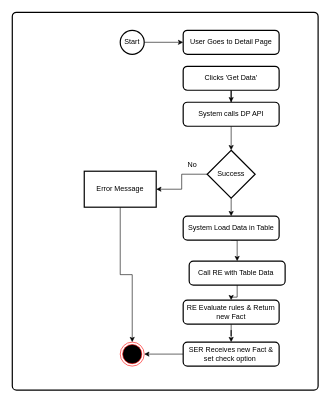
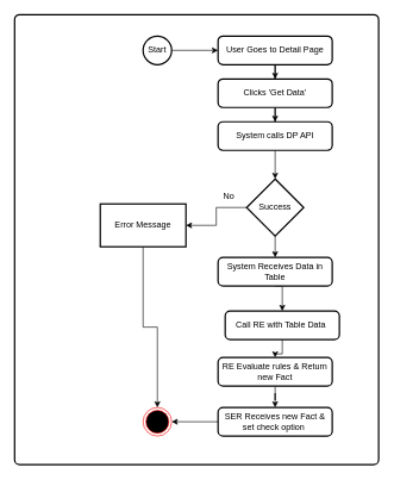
  <mxCell id="0" />
  <mxCell id="1" parent="0" />
  <mxCell id="2" value="" style="rounded=1;whiteSpace=wrap;html=1;absoluteArcSize=1;arcSize=14;strokeWidth=2;" vertex="1" parent="1"><mxGeometry x="20" y="20" width="510" height="630" as="geometry" /></mxCell>
  <mxCell id="3" value="" style="edgeStyle=orthogonalEdgeStyle;rounded=0;orthogonalLoop=1;jettySize=auto;html=1;" edge="1" parent="1" source="4" target="6"><mxGeometry relative="1" as="geometry" /></mxCell>
  <mxCell id="4" value="Start" style="strokeWidth=2;html=1;shape=mxgraph.flowchart.start_2;whiteSpace=wrap;" vertex="1" parent="1"><mxGeometry x="200" y="50" width="40" height="40" as="geometry" /></mxCell>
+ <mxCell id="5" value="" style="edgeStyle=orthogonalEdgeStyle;rounded=0;orthogonalLoop=1;jettySize=auto;html=1;" edge="1" parent="1" source="6" target="8"><mxGeometry relative="1" as="geometry" /></mxCell>
  <mxCell id="6" value="User Goes to Detail Page" style="rounded=1;whiteSpace=wrap;html=1;absoluteArcSize=1;arcSize=14;strokeWidth=2;" vertex="1" parent="1"><mxGeometry x="305" y="50" width="160" height="40" as="geometry" /></mxCell>
  <mxCell id="7" value="" style="edgeStyle=orthogonalEdgeStyle;rounded=0;orthogonalLoop=1;jettySize=auto;html=1;" edge="1" parent="1" source="8" target="14"><mxGeometry relative="1" as="geometry" /></mxCell>
  <mxCell id="8" value="Clicks 'Get Data'" style="rounded=1;whiteSpace=wrap;html=1;absoluteArcSize=1;arcSize=14;strokeWidth=2;" vertex="1" parent="1"><mxGeometry x="305" y="110" width="160" height="40" as="geometry" /></mxCell>
  <mxCell id="9" style="edgeStyle=orthogonalEdgeStyle;rounded=0;orthogonalLoop=1;jettySize=auto;html=1;exitX=0.5;exitY=1;exitDx=0;exitDy=0;entryX=0.5;entryY=0;entryDx=0;entryDy=0;" edge="1" parent="1" source="10" target="11"><mxGeometry relative="1" as="geometry" /></mxCell>
- <mxCell id="10" value="System Load Data in Table" style="rounded=1;whiteSpace=wrap;html=1;absoluteArcSize=1;arcSize=14;strokeWidth=2;" vertex="1" parent="1"><mxGeometry x="305" y="360" width="160" height="40" as="geometry" /></mxCell>
+ <mxCell id="10" value="System Receives Data in Table" style="rounded=1;whiteSpace=wrap;html=1;absoluteArcSize=1;arcSize=14;strokeWidth=2;" vertex="1" parent="1"><mxGeometry x="305" y="360" width="160" height="40" as="geometry" /></mxCell>
  <mxCell id="11" value="Call RE with Table Data&amp;nbsp;" style="rounded=1;whiteSpace=wrap;html=1;absoluteArcSize=1;arcSize=14;strokeWidth=2;" vertex="1" parent="1"><mxGeometry x="315" y="435" width="160" height="40" as="geometry" /></mxCell>
  <mxCell id="12" value="" style="ellipse;html=1;shape=endState;fillColor=#000000;strokeColor=#ff0000;" vertex="1" parent="1"><mxGeometry x="200" y="570" width="40" height="40" as="geometry" /></mxCell>
  <mxCell id="13" value="" style="edgeStyle=orthogonalEdgeStyle;rounded=0;orthogonalLoop=1;jettySize=auto;html=1;" edge="1" parent="1" source="14" target="16"><mxGeometry relative="1" as="geometry" /></mxCell>
  <mxCell id="14" value="System calls DP API" style="rounded=1;whiteSpace=wrap;html=1;absoluteArcSize=1;arcSize=14;strokeWidth=2;" vertex="1" parent="1"><mxGeometry x="305" y="170" width="160" height="40" as="geometry" /></mxCell>
  <mxCell id="15" value="" style="edgeStyle=orthogonalEdgeStyle;rounded=0;orthogonalLoop=1;jettySize=auto;html=1;" edge="1" parent="1" source="16" target="19"><mxGeometry relative="1" as="geometry" /></mxCell>
  <mxCell id="16" value="Success" style="strokeWidth=2;html=1;shape=mxgraph.flowchart.decision;whiteSpace=wrap;" vertex="1" parent="1"><mxGeometry x="345" y="250" width="80" height="80" as="geometry" /></mxCell>
  <mxCell id="17" value="" style="edgeStyle=orthogonalEdgeStyle;rounded=0;orthogonalLoop=1;jettySize=auto;html=1;exitX=0.5;exitY=1;exitDx=0;exitDy=0;exitPerimeter=0;entryX=0.5;entryY=0;entryDx=0;entryDy=0;" edge="1" parent="1" source="16" target="10"><mxGeometry relative="1" as="geometry"><mxPoint x="230" y="300" as="sourcePoint" /><mxPoint x="360" y="410" as="targetPoint" /></mxGeometry></mxCell>
  <mxCell id="18" style="edgeStyle=orthogonalEdgeStyle;rounded=0;orthogonalLoop=1;jettySize=auto;html=1;entryX=0.5;entryY=0;entryDx=0;entryDy=0;" edge="1" parent="1" source="19" target="12"><mxGeometry relative="1" as="geometry" /></mxCell>
  <mxCell id="19" value="Error Message" style="whiteSpace=wrap;html=1;strokeWidth=2;" vertex="1" parent="1"><mxGeometry x="140" y="285" width="120" height="60" as="geometry" /></mxCell>
  <mxCell id="20" value="No" style="text;html=1;align=center;verticalAlign=middle;resizable=0;points=[];autosize=1;strokeColor=none;fillColor=none;" vertex="1" parent="1"><mxGeometry x="300" y="260" width="40" height="30" as="geometry" /></mxCell>
  <mxCell id="21" value="" style="edgeStyle=orthogonalEdgeStyle;rounded=0;orthogonalLoop=1;jettySize=auto;html=1;" edge="1" parent="1" source="11" target="23"><mxGeometry relative="1" as="geometry"><mxPoint x="220" y="500" as="sourcePoint" /><mxPoint x="220" y="570" as="targetPoint" /></mxGeometry></mxCell>
  <mxCell id="22" value="" style="edgeStyle=orthogonalEdgeStyle;rounded=0;orthogonalLoop=1;jettySize=auto;html=1;" edge="1" parent="1" source="23" target="25"><mxGeometry relative="1" as="geometry" /></mxCell>
  <mxCell id="23" value="RE Evaluate rules &amp;amp; Return new Fact" style="rounded=1;whiteSpace=wrap;html=1;absoluteArcSize=1;arcSize=14;strokeWidth=2;" vertex="1" parent="1"><mxGeometry x="305" y="500" width="160" height="40" as="geometry" /></mxCell>
  <mxCell id="24" value="" style="edgeStyle=orthogonalEdgeStyle;rounded=0;orthogonalLoop=1;jettySize=auto;html=1;" edge="1" parent="1" source="25" target="12"><mxGeometry relative="1" as="geometry" /></mxCell>
  <mxCell id="25" value="SER Receives new Fact &amp;amp; set check option&amp;nbsp;" style="rounded=1;whiteSpace=wrap;html=1;absoluteArcSize=1;arcSize=14;strokeWidth=2;" vertex="1" parent="1"><mxGeometry x="305" y="570" width="160" height="40" as="geometry" /></mxCell>
